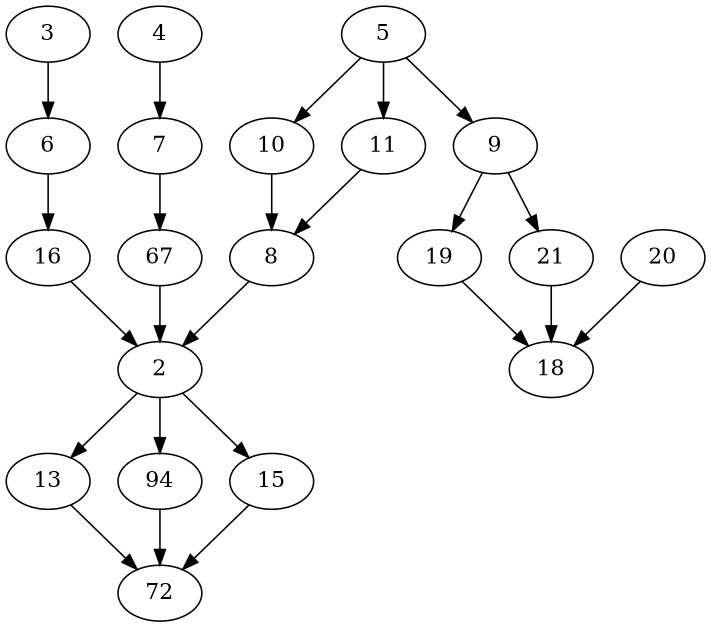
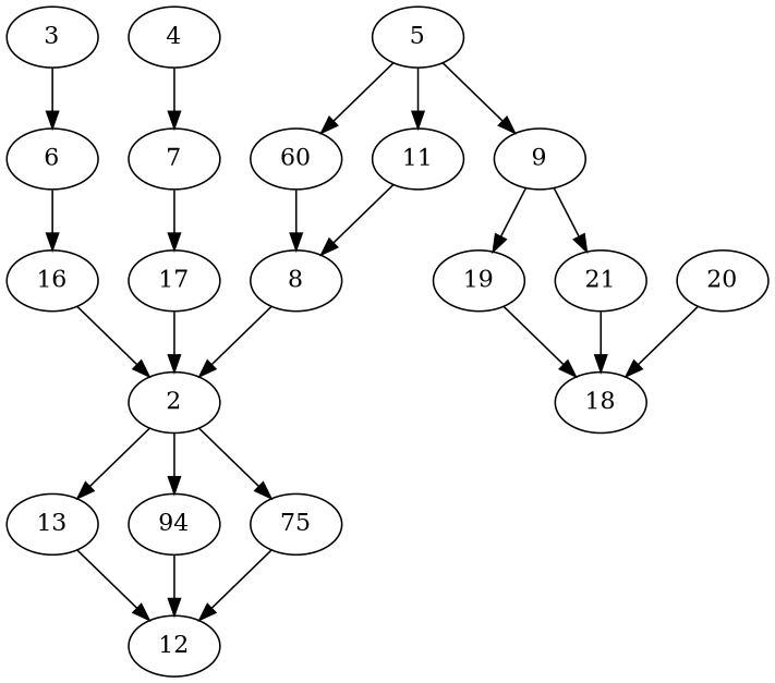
  digraph {
    node [Weight=6]
    edge [Weight=4]
    6 [Weight=13]
    3
    4 [Weight=10]
    7
    5 [Weight=12]
    9 [Weight=13]
-   10 [Weight=10]
+   10 [Weight=10 label=60]
    11 [Weight=3]
    13 [Weight=9]
    2
    n11 [Weight=4 label=94]
-   15 [Weight=9]
-   12 [Weight=10 label=72]
+   15 [Weight=9 label=75]
+   12 [Weight=10]
    16 [Weight=12]
-   17 [label=67]
+   17
    19 [Weight=5]
    21 [Weight=8]
    8 [Weight=8]
    18 [Weight=3]
    20 [Weight=8]
    6 -> 16 [Weight=3]
    3 -> 6
    4 -> 7 [Weight=10]
    7 -> 17 [Weight=9]
    5 -> 9 [Weight=3]
    5 -> 10
    5 -> 11 [Weight=6]
    9 -> 19 [Weight=7]
    9 -> 21 [Weight=3]
    10 -> 8 [Weight=7]
    11 -> 8 [Weight=10]
    13 -> 12
    2 -> 13 [Weight=7]
    2 -> n11 [Weight=2]
    2 -> 15 [Weight=8]
    n11 -> 12 [Weight=8]
    15 -> 12 [Weight=7]
    16 -> 2 [Weight=5]
    17 -> 2
    19 -> 18 [Weight=8]
    21 -> 18 [Weight=8]
    8 -> 2
    20 -> 18 [Weight=5]
  }
